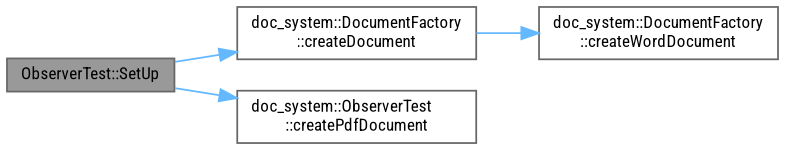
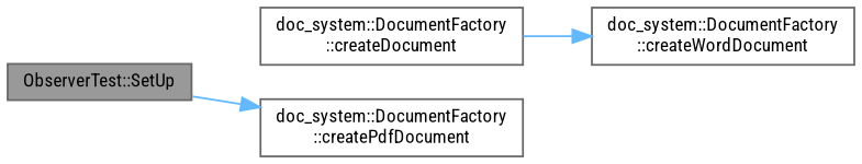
  digraph {
    fontname="Roboto Condensed"
    rankdir=LR
    node [color=grey40 fillcolor=white fontname="Roboto Condensed" fontsize=10 shape=box style=filled]
    edge [color=steelblue1 fontname="Roboto Condensed" fontsize=10 labelfontname=Helvetica labelfontsize=10 style=solid]
    n1 [color=gray40 fillcolor=grey60 fontcolor=black height=0.2 label="ObserverTest::SetUp" width=0.4]
    n2 [height=0.2 label="doc_system::DocumentFactory\l::createDocument" width=0.4]
-   n3 [height=0.2 label="doc_system::ObserverTest\l::createPdfDocument" width=0.4]
+   n3 [height=0.2 label="doc_system::DocumentFactory\l::createPdfDocument" width=0.4]
    n4 [height=0.2 label="doc_system::DocumentFactory\l::createWordDocument" width=0.4]
-   n1 -> n2
    n1 -> n3
    n2 -> n4
  }
